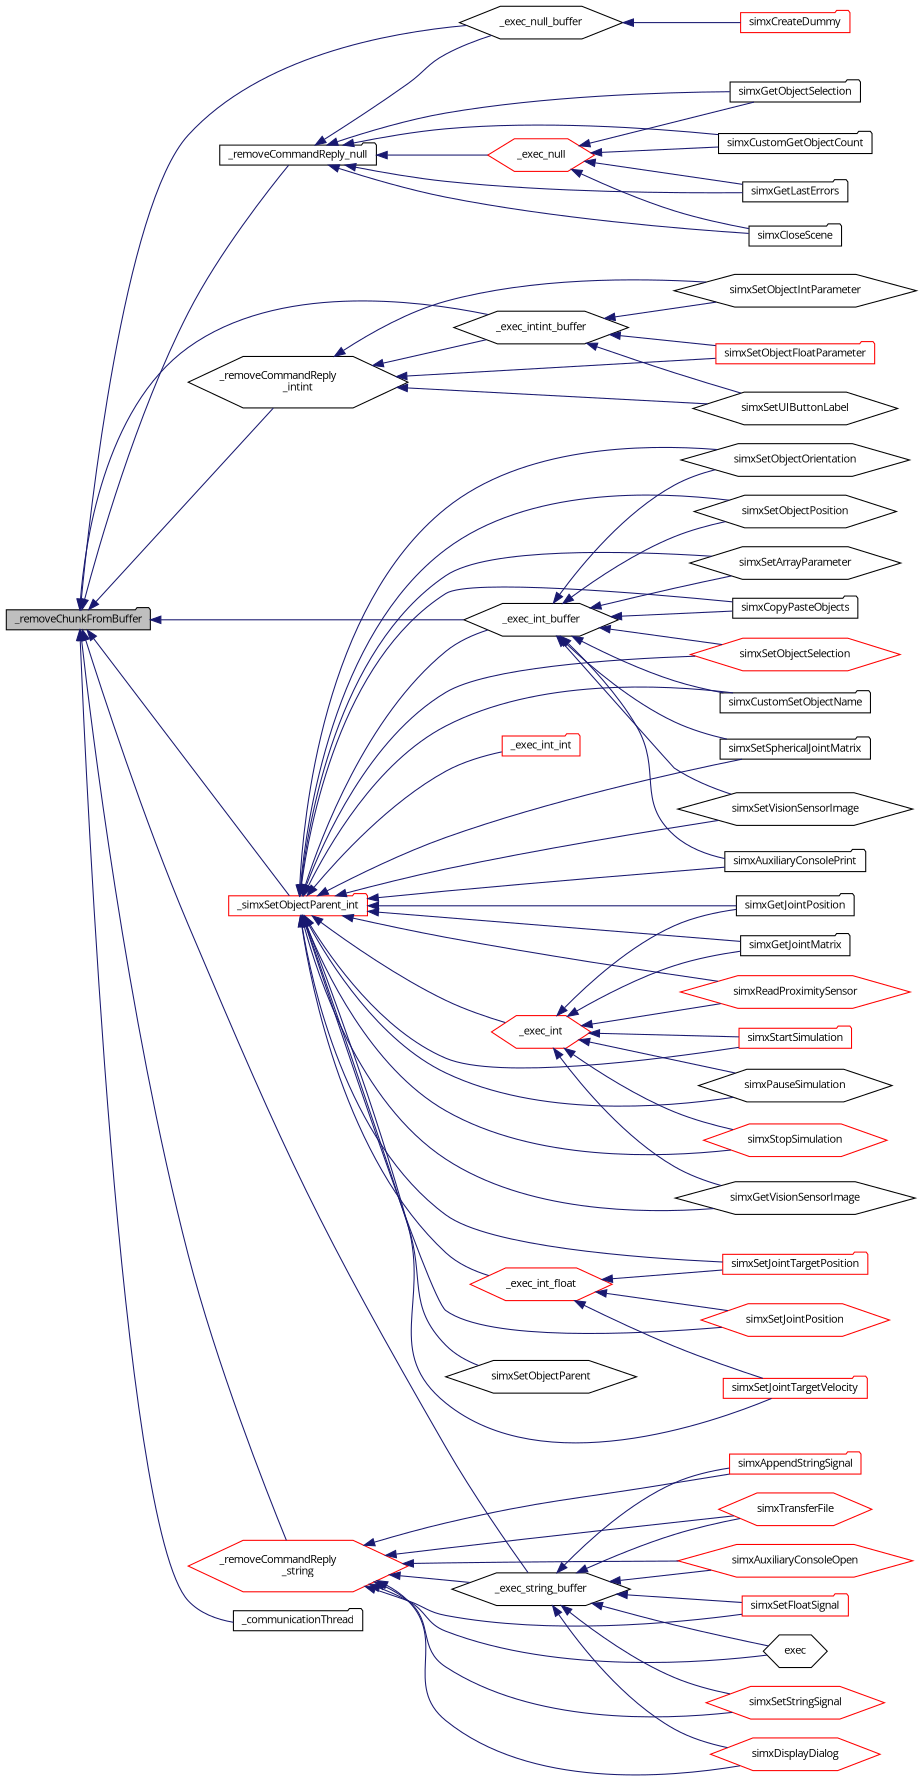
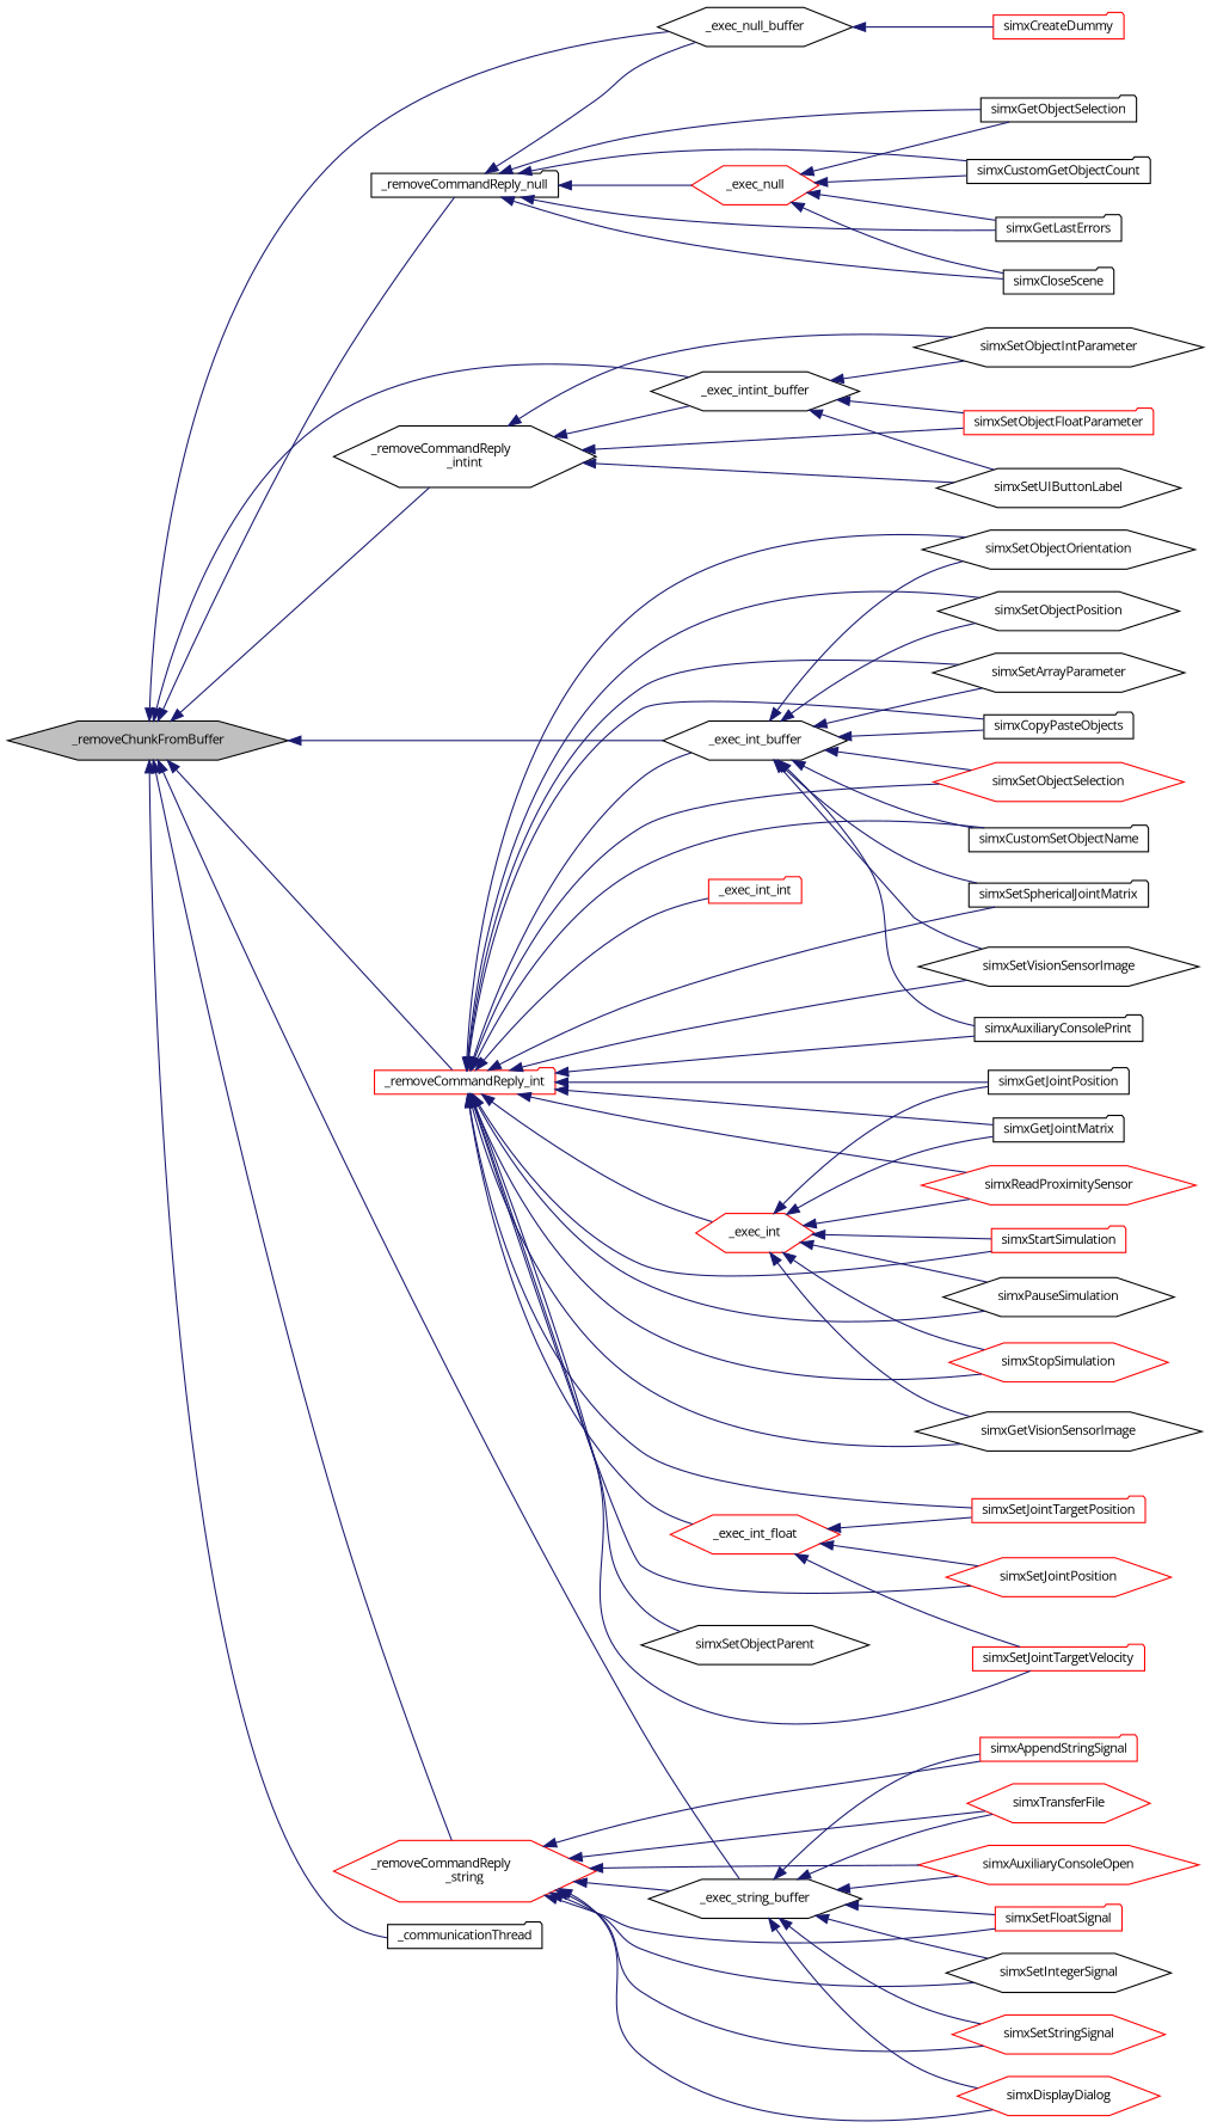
  digraph {
    fontname="Open Sans"
    rankdir=LR
    node [color=black fillcolor=white fontname="Open Sans" fontsize=10 shape=hexagon style=filled]
    edge [color=midnightblue dir=back fontname="Open Sans" fontsize=10 labelfontname=Helvetica labelfontsize=10 style=solid]
-   n1 [fillcolor=grey75 fontcolor=black height=0.2 label=_removeChunkFromBuffer shape=folder width=0.4]
+   n1 [fillcolor=grey75 fontcolor=black height=0.2 label=_removeChunkFromBuffer width=0.4]
    n2 [height=0.2 label=_exec_null_buffer width=0.4]
    n3 [height=0.2 label=_exec_intint_buffer width=0.4]
    n4 [height=0.2 label=_exec_int_buffer width=0.4]
    n5 [height=0.2 label=_exec_string_buffer width=0.4]
    n6 [height=0.2 label=_communicationThread shape=folder width=0.4]
    n7 [height=0.2 label=_removeCommandReply_null shape=folder width=0.4]
-   n8 [color=red height=0.2 label=_simxSetObjectParent_int shape=folder width=0.4]
+   n8 [color=red height=0.2 label=_removeCommandReply_int shape=folder width=0.4]
    n9 [height=0.2 label="_removeCommandReply\l_intint" width=0.4]
    n10 [color=red height=0.2 label="_removeCommandReply\l_string" width=0.4]
    n11 [color=red height=0.2 label=simxCreateDummy shape=folder width=0.4]
    n12 [height=0.2 label=simxSetUIButtonLabel width=0.4]
    n13 [color=red height=0.2 label=simxSetObjectFloatParameter shape=folder width=0.4]
    n14 [height=0.2 label=simxSetObjectIntParameter width=0.4]
    n15 [height=0.2 label=simxSetSphericalJointMatrix shape=folder width=0.4]
    n16 [height=0.2 label=simxSetVisionSensorImage width=0.4]
    n17 [height=0.2 label=simxAuxiliaryConsolePrint shape=folder width=0.4]
    n18 [height=0.2 label=simxSetObjectOrientation width=0.4]
    n19 [height=0.2 label=simxSetObjectPosition width=0.4]
    n20 [height=0.2 label=simxSetArrayParameter width=0.4]
    n21 [height=0.2 label=simxCopyPasteObjects shape=folder width=0.4]
    n22 [color=red height=0.2 label=simxSetObjectSelection width=0.4]
    n23 [height=0.2 label=simxCustomSetObjectName shape=folder width=0.4]
    n24 [color=red height=0.2 label=simxTransferFile width=0.4]
    n25 [color=red height=0.2 label=simxAuxiliaryConsoleOpen width=0.4]
    n26 [color=red height=0.2 label=simxDisplayDialog width=0.4]
    n27 [color=red height=0.2 label=simxSetFloatSignal shape=folder width=0.4]
-   n28 [height=0.2 label=exec width=0.4]
+   n28 [height=0.2 label=simxSetIntegerSignal width=0.4]
    n29 [color=red height=0.2 label=simxSetStringSignal width=0.4]
    n30 [color=red height=0.2 label=simxAppendStringSignal shape=folder width=0.4]
    n31 [color=red height=0.2 label=_exec_null width=0.4]
    n32 [height=0.2 label=simxGetLastErrors shape=folder width=0.4]
    n33 [height=0.2 label=simxCloseScene shape=folder width=0.4]
    n34 [height=0.2 label=simxGetObjectSelection shape=folder width=0.4]
    n35 [height=0.2 label=simxCustomGetObjectCount shape=folder width=0.4]
    n36 [height=0.2 label=simxSetObjectParent width=0.4]
    n37 [color=red height=0.2 label=_exec_int width=0.4]
    n38 [height=0.2 label=simxGetJointPosition shape=folder width=0.4]
    n39 [height=0.2 label=simxGetJointMatrix shape=folder width=0.4]
    n40 [color=red height=0.2 label=simxReadProximitySensor width=0.4]
    n41 [color=red height=0.2 label=simxStartSimulation shape=folder width=0.4]
    n42 [height=0.2 label=simxPauseSimulation width=0.4]
    n43 [color=red height=0.2 label=simxStopSimulation width=0.4]
    n44 [height=0.2 label=simxGetVisionSensorImage width=0.4]
    n45 [color=red height=0.2 label=_exec_int_int shape=folder width=0.4]
    n46 [color=red height=0.2 label=_exec_int_float width=0.4]
    n47 [color=red height=0.2 label=simxSetJointPosition width=0.4]
    n48 [color=red height=0.2 label=simxSetJointTargetVelocity shape=folder width=0.4]
    n49 [color=red height=0.2 label=simxSetJointTargetPosition shape=folder width=0.4]
    n1 -> n2
    n1 -> n3
    n1 -> n4
    n1 -> n5
    n1 -> n6
    n1 -> n7
    n1 -> n8
    n1 -> n9
    n1 -> n10
    n2 -> n11
    n3 -> n12
    n3 -> n13
    n3 -> n14
    n4 -> n15
    n4 -> n16
    n4 -> n17
    n4 -> n18
    n4 -> n19
    n4 -> n20
    n4 -> n21
    n4 -> n22
    n4 -> n23
    n5 -> n24
    n5 -> n25
    n5 -> n26
    n5 -> n27
    n5 -> n28
    n5 -> n29
    n5 -> n30
    n7 -> n2
    n7 -> n31
    n7 -> n32
    n7 -> n33
    n7 -> n34
    n7 -> n35
    n8 -> n4
    n8 -> n15
    n8 -> n16
    n8 -> n17
    n8 -> n18
    n8 -> n19
    n8 -> n20
    n8 -> n21
    n8 -> n22
    n8 -> n23
    n8 -> n36
    n8 -> n37
    n8 -> n38
    n8 -> n39
    n8 -> n40
    n8 -> n41
    n8 -> n42
    n8 -> n43
    n8 -> n44
    n8 -> n45
    n8 -> n46
    n8 -> n47
    n8 -> n48
    n8 -> n49
    n9 -> n3
    n9 -> n12
    n9 -> n13
    n9 -> n14
    n10 -> n5
    n10 -> n24
    n10 -> n25
    n10 -> n26
    n10 -> n27
    n10 -> n28
    n10 -> n29
    n10 -> n30
    n31 -> n32
    n31 -> n33
    n31 -> n34
    n31 -> n35
    n37 -> n38
    n37 -> n39
    n37 -> n40
    n37 -> n41
    n37 -> n42
    n37 -> n43
    n37 -> n44
    n46 -> n47
    n46 -> n48
    n46 -> n49
  }
